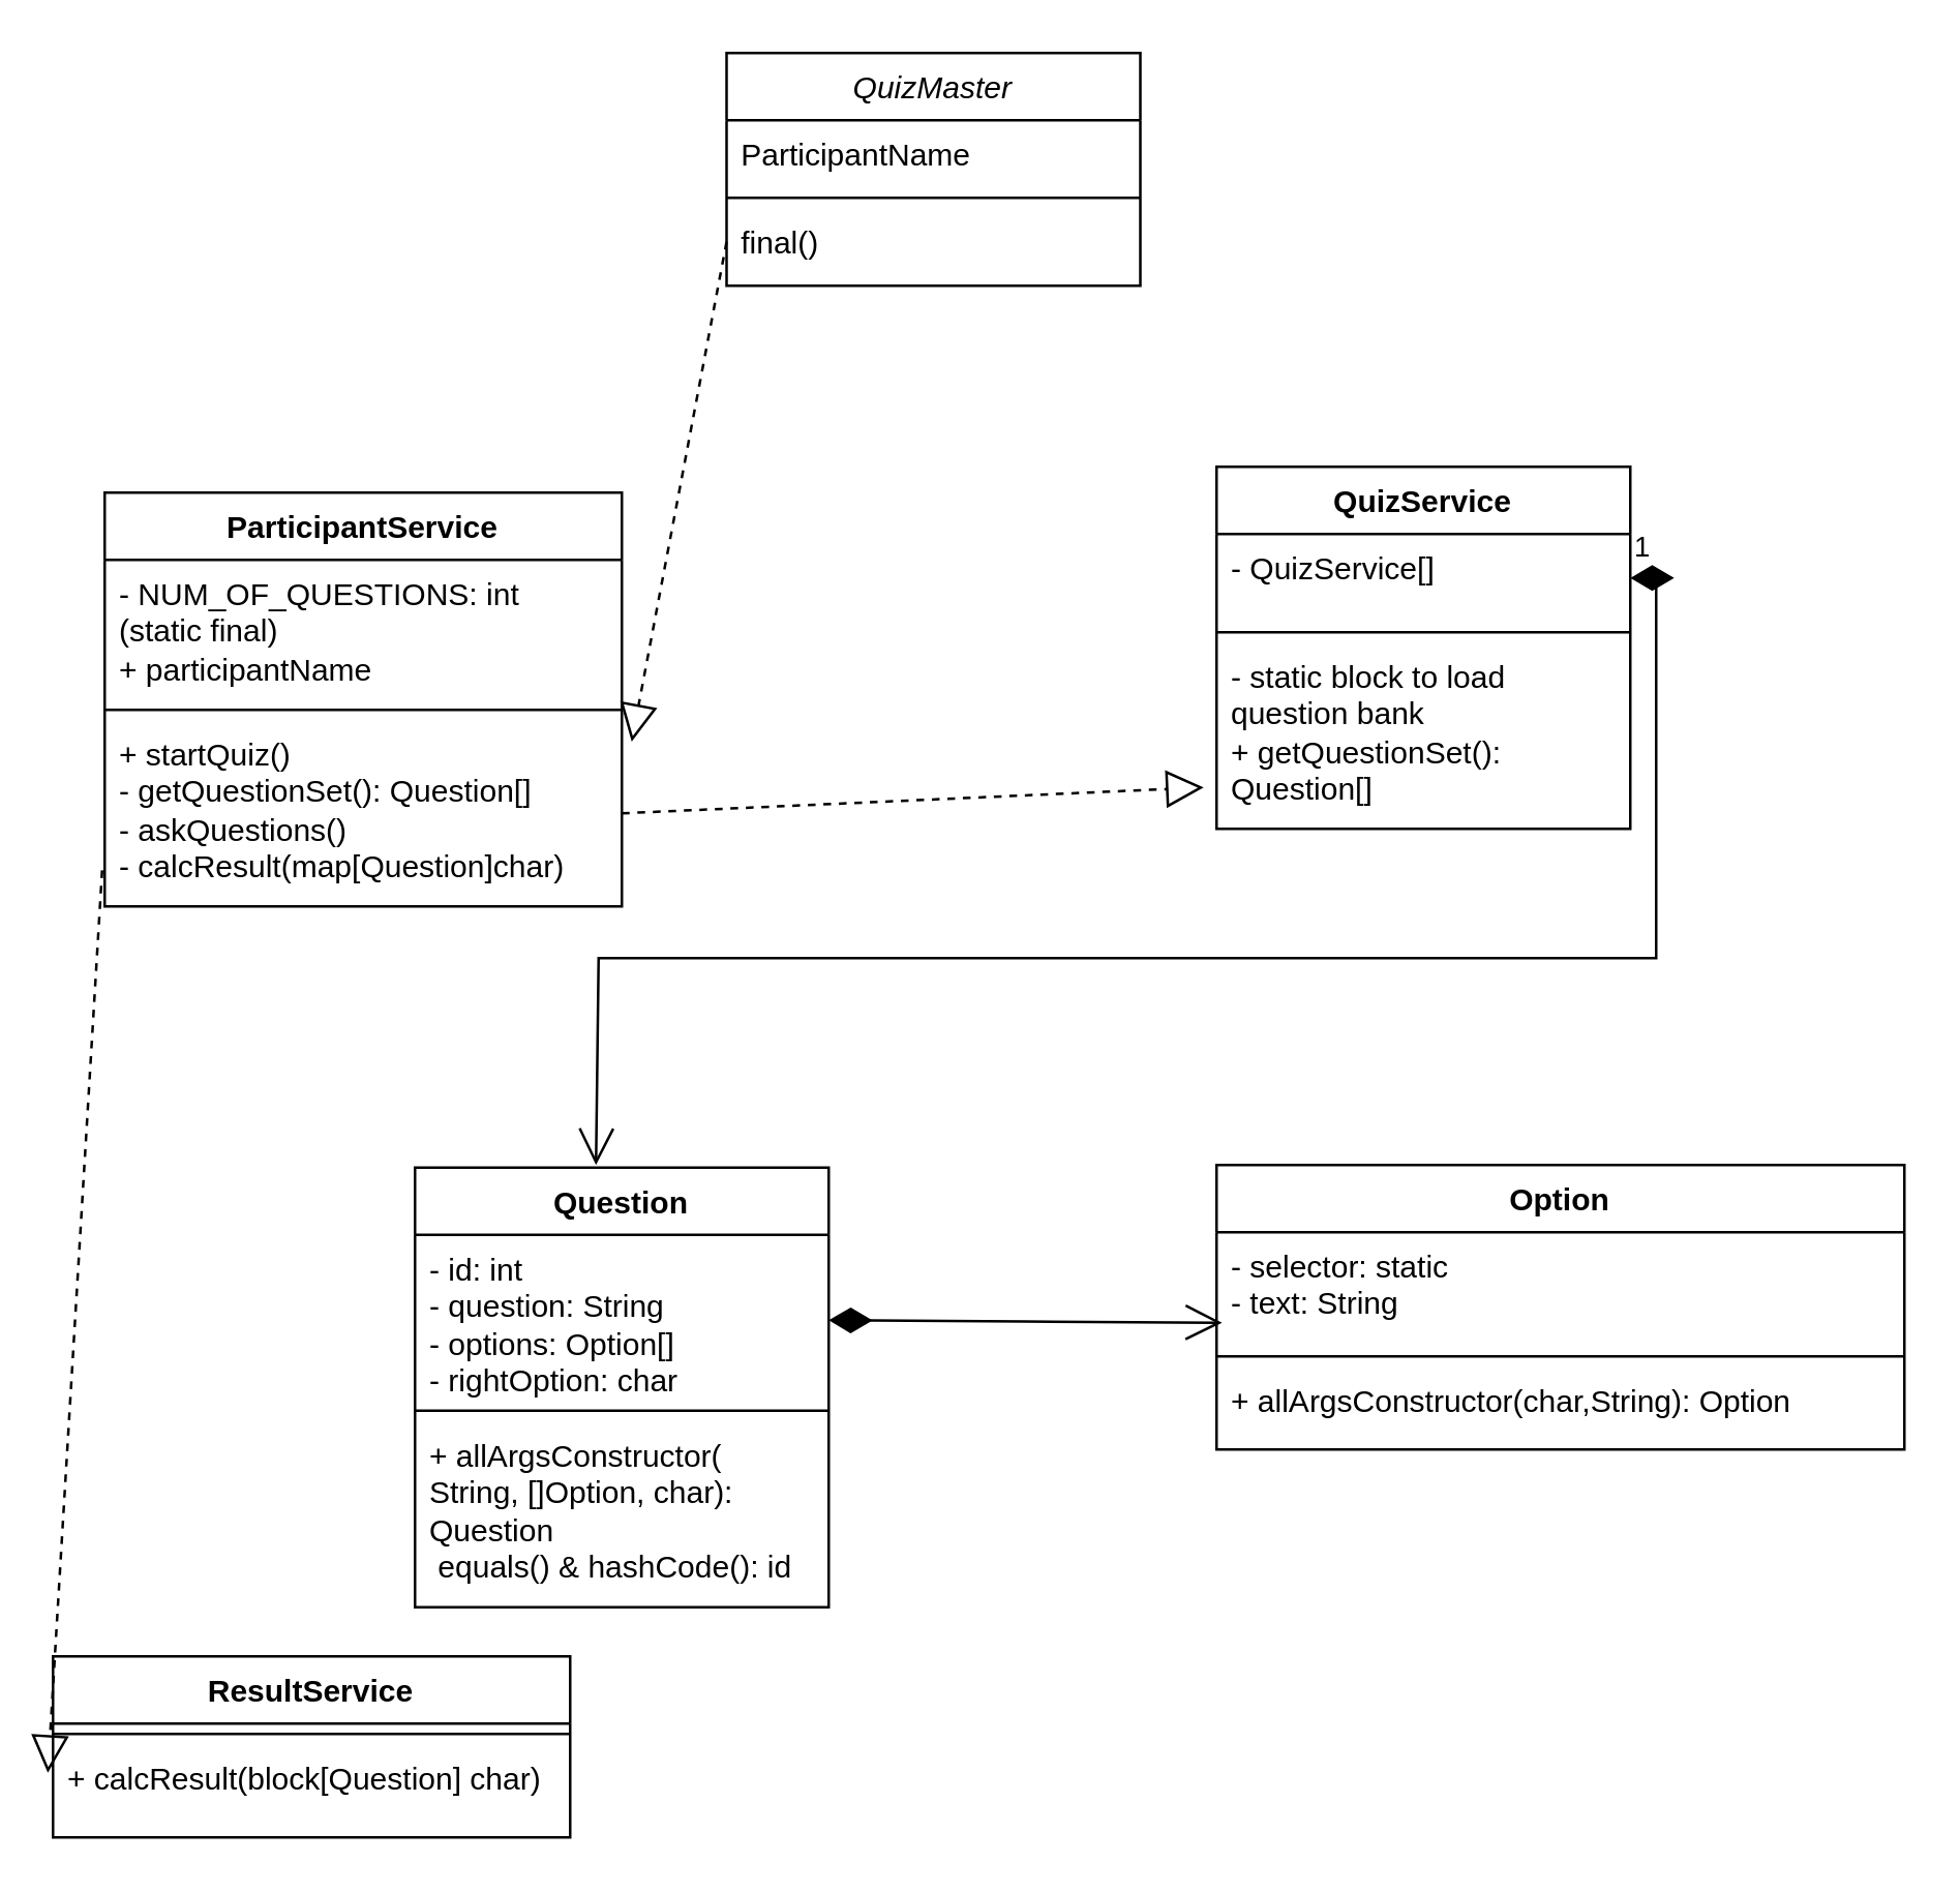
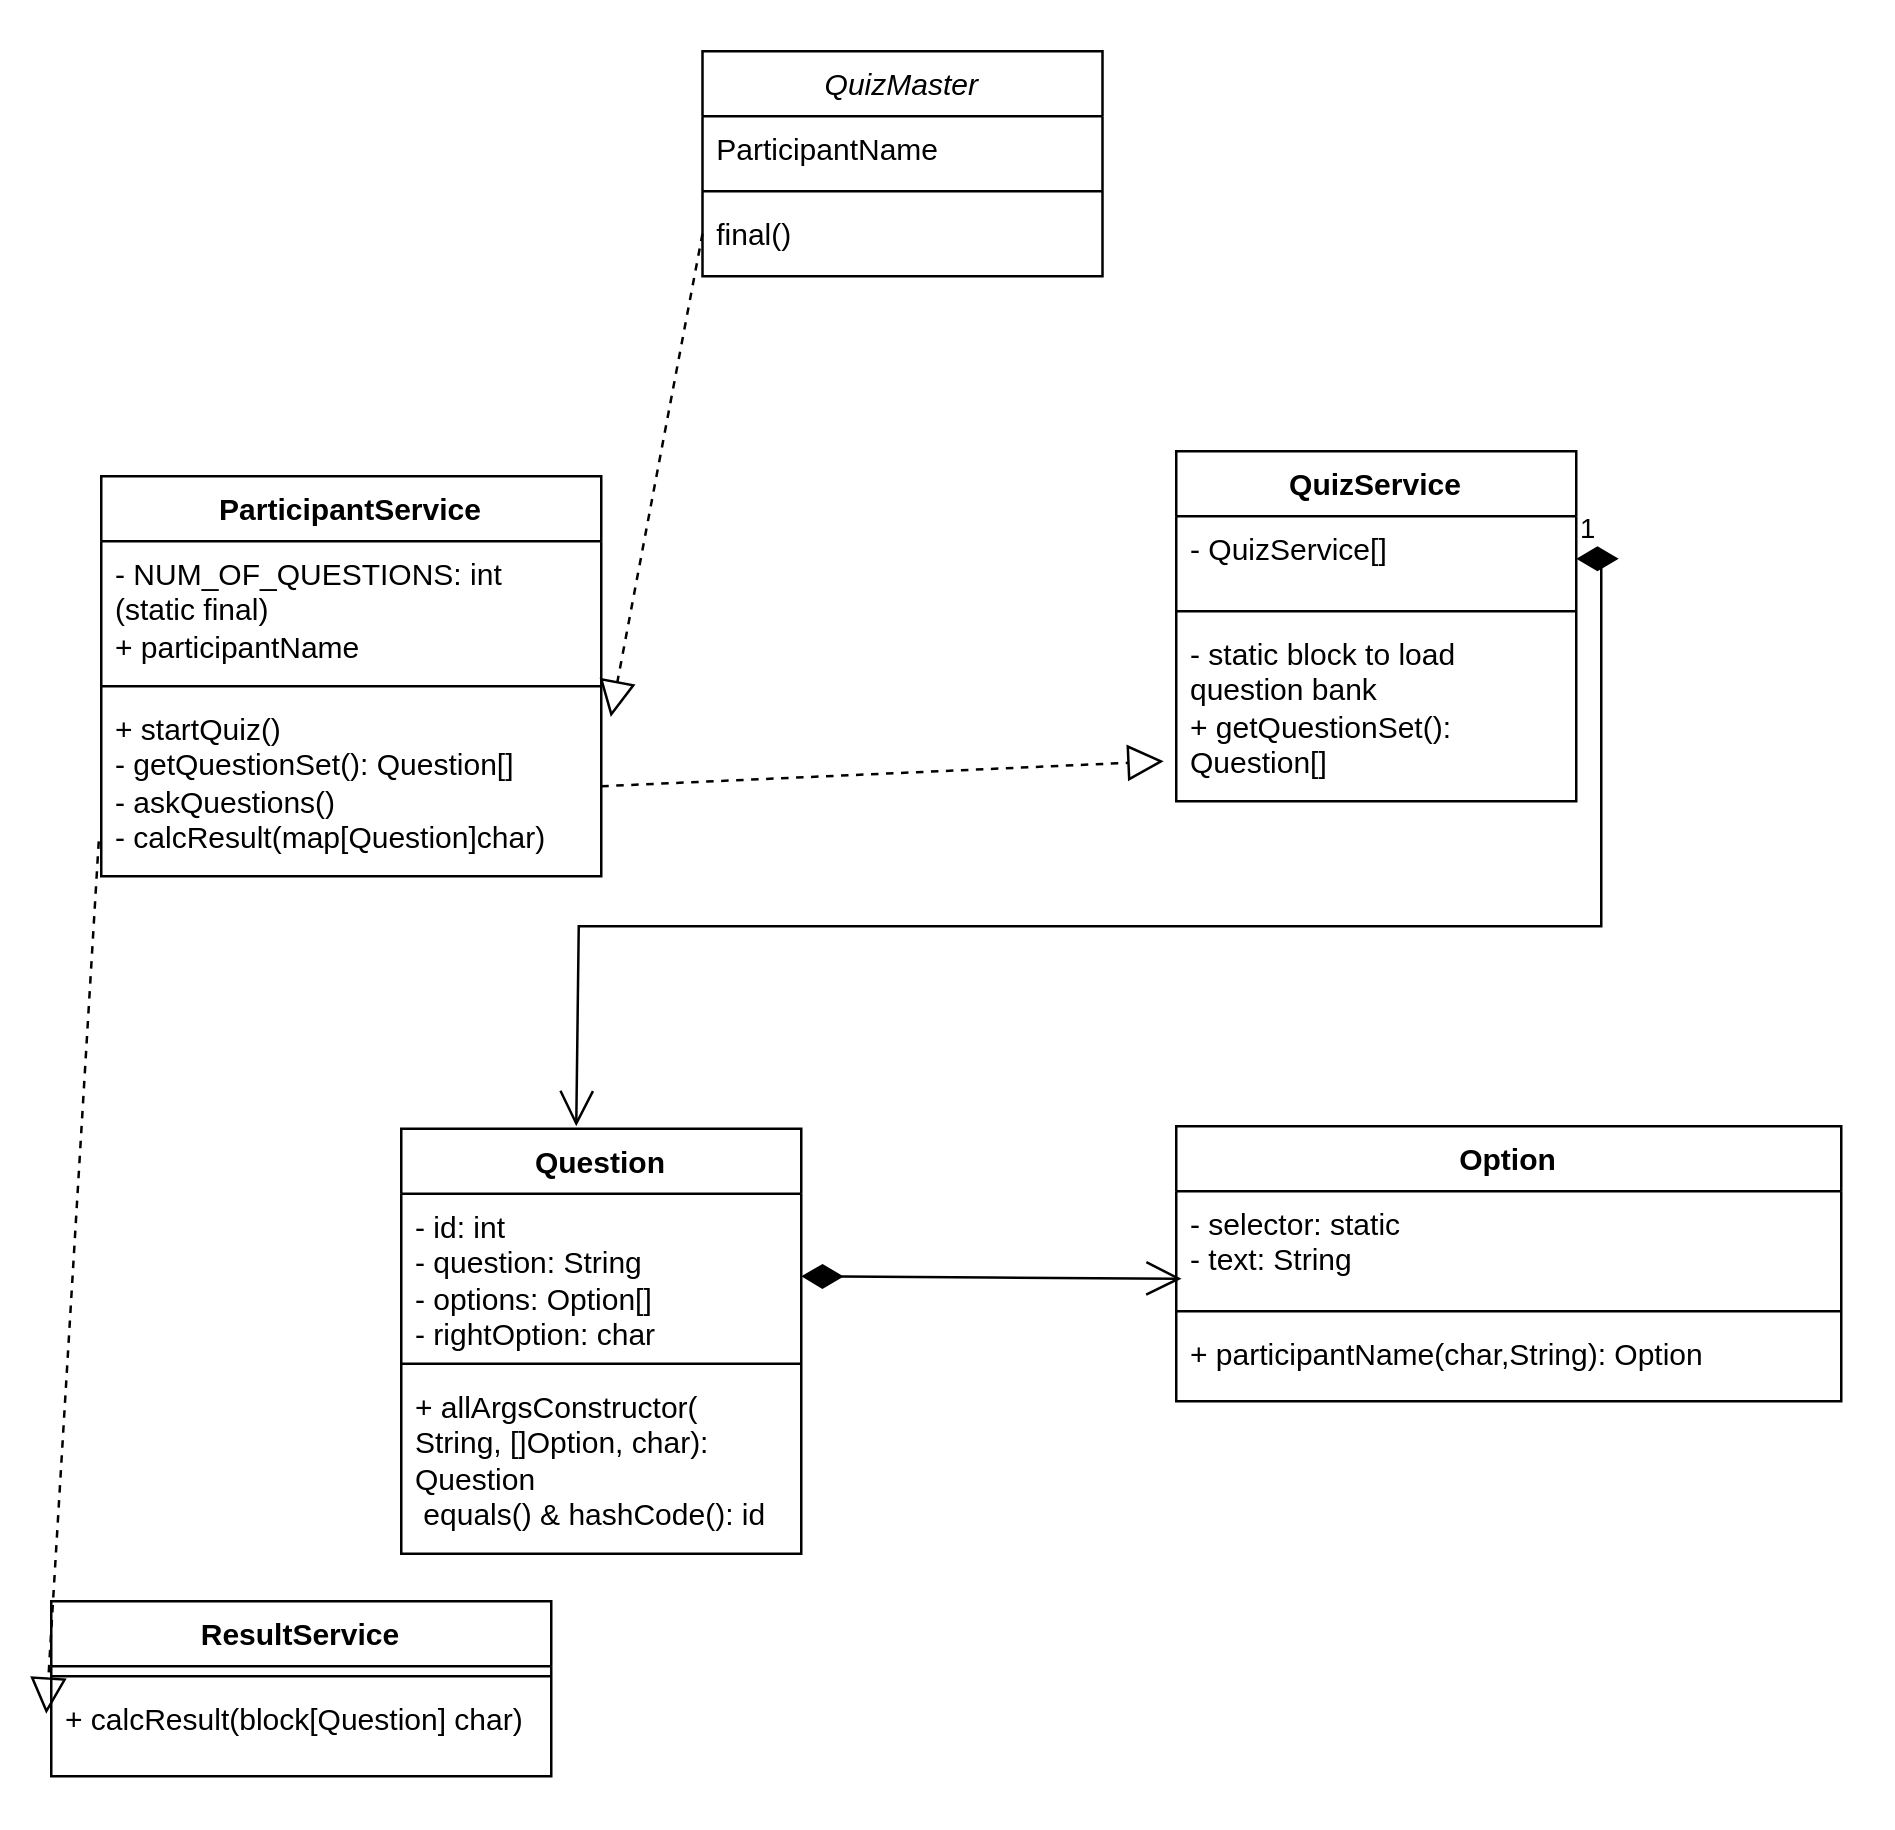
  <mxCell id="0" />
  <mxCell id="1" parent="0" />
  <mxCell id="2" value="QuizMaster" style="swimlane;fontStyle=2;align=center;verticalAlign=top;childLayout=stackLayout;horizontal=1;startSize=26;horizontalStack=0;resizeParent=1;resizeLast=0;collapsible=1;marginBottom=0;rounded=0;shadow=0;strokeWidth=1;" vertex="1" parent="1"><mxGeometry x="280.5" y="20" width="160" height="90" as="geometry"><mxRectangle x="230" y="140" width="160" height="26" as="alternateBounds" /></mxGeometry></mxCell>
  <mxCell id="3" value="ParticipantName" style="text;align=left;verticalAlign=top;spacingLeft=4;spacingRight=4;overflow=hidden;rotatable=0;points=[[0,0.5],[1,0.5]];portConstraint=eastwest;" vertex="1" parent="2"><mxGeometry y="26" width="160" height="26" as="geometry" /></mxCell>
  <mxCell id="4" value="" style="line;html=1;strokeWidth=1;align=left;verticalAlign=middle;spacingTop=-1;spacingLeft=3;spacingRight=3;rotatable=0;labelPosition=right;points=[];portConstraint=eastwest;" vertex="1" parent="2"><mxGeometry y="52" width="160" height="8" as="geometry" /></mxCell>
  <mxCell id="5" value="final()" style="text;align=left;verticalAlign=top;spacingLeft=4;spacingRight=4;overflow=hidden;rotatable=0;points=[[0,0.5],[1,0.5]];portConstraint=eastwest;" vertex="1" parent="2"><mxGeometry y="60" width="160" height="26" as="geometry" /></mxCell>
  <mxCell id="6" value="Question" style="swimlane;fontStyle=1;align=center;verticalAlign=top;childLayout=stackLayout;horizontal=1;startSize=26;horizontalStack=0;resizeParent=1;resizeParentMax=0;resizeLast=0;collapsible=1;marginBottom=0;whiteSpace=wrap;html=1;" vertex="1" parent="1"><mxGeometry x="160" y="451" width="160" height="170" as="geometry" /></mxCell>
  <mxCell id="7" value="&lt;div&gt;- id: int&lt;/div&gt;- question: String&lt;div&gt;- options: Option[]&lt;/div&gt;&lt;div&gt;&lt;span style=&quot;background-color: initial;&quot;&gt;- rightOption: char&lt;/span&gt;&lt;br&gt;&lt;/div&gt;" style="text;strokeColor=none;fillColor=none;align=left;verticalAlign=top;spacingLeft=4;spacingRight=4;overflow=hidden;rotatable=0;points=[[0,0.5],[1,0.5]];portConstraint=eastwest;whiteSpace=wrap;html=1;" vertex="1" parent="6"><mxGeometry y="26" width="160" height="64" as="geometry" /></mxCell>
  <mxCell id="8" value="" style="line;strokeWidth=1;fillColor=none;align=left;verticalAlign=middle;spacingTop=-1;spacingLeft=3;spacingRight=3;rotatable=0;labelPosition=right;points=[];portConstraint=eastwest;strokeColor=inherit;" vertex="1" parent="6"><mxGeometry y="90" width="160" height="8" as="geometry" /></mxCell>
  <mxCell id="9" value="+ allArgsConstructor(&lt;br&gt;String, []Option, char): Question&lt;div&gt;&amp;nbsp;equals() &amp;amp; hashCode(): id&lt;/div&gt;" style="text;strokeColor=none;fillColor=none;align=left;verticalAlign=top;spacingLeft=4;spacingRight=4;overflow=hidden;rotatable=0;points=[[0,0.5],[1,0.5]];portConstraint=eastwest;whiteSpace=wrap;html=1;" vertex="1" parent="6"><mxGeometry y="98" width="160" height="72" as="geometry" /></mxCell>
  <mxCell id="10" value="Option" style="swimlane;fontStyle=1;align=center;verticalAlign=top;childLayout=stackLayout;horizontal=1;startSize=26;horizontalStack=0;resizeParent=1;resizeParentMax=0;resizeLast=0;collapsible=1;marginBottom=0;whiteSpace=wrap;html=1;" vertex="1" parent="1"><mxGeometry x="470" y="450" width="266" height="110" as="geometry" /></mxCell>
  <mxCell id="11" value="- selector: static&lt;div&gt;- text: String&lt;/div&gt;" style="text;strokeColor=none;fillColor=none;align=left;verticalAlign=top;spacingLeft=4;spacingRight=4;overflow=hidden;rotatable=0;points=[[0,0.5],[1,0.5]];portConstraint=eastwest;whiteSpace=wrap;html=1;" vertex="1" parent="10"><mxGeometry y="26" width="266" height="44" as="geometry" /></mxCell>
  <mxCell id="12" value="" style="line;strokeWidth=1;fillColor=none;align=left;verticalAlign=middle;spacingTop=-1;spacingLeft=3;spacingRight=3;rotatable=0;labelPosition=right;points=[];portConstraint=eastwest;strokeColor=inherit;" vertex="1" parent="10"><mxGeometry y="70" width="266" height="8" as="geometry" /></mxCell>
- <mxCell id="13" value="+ allArgsConstructor(char,String): Option" style="text;strokeColor=none;fillColor=none;align=left;verticalAlign=top;spacingLeft=4;spacingRight=4;overflow=hidden;rotatable=0;points=[[0,0.5],[1,0.5]];portConstraint=eastwest;whiteSpace=wrap;html=1;" vertex="1" parent="10"><mxGeometry y="78" width="266" height="32" as="geometry" /></mxCell>
+ <mxCell id="13" value="+ participantName(char,String): Option" style="text;strokeColor=none;fillColor=none;align=left;verticalAlign=top;spacingLeft=4;spacingRight=4;overflow=hidden;rotatable=0;points=[[0,0.5],[1,0.5]];portConstraint=eastwest;whiteSpace=wrap;html=1;" vertex="1" parent="10"><mxGeometry y="78" width="266" height="32" as="geometry" /></mxCell>
  <mxCell id="14" value="" style="endArrow=open;html=1;endSize=12;startArrow=diamondThin;startSize=14;startFill=1;edgeStyle=orthogonalEdgeStyle;align=left;verticalAlign=bottom;rounded=0;entryX=0.008;entryY=0.795;entryDx=0;entryDy=0;entryPerimeter=0;" edge="1" parent="1" target="11"><mxGeometry x="-1" y="3" relative="1" as="geometry"><mxPoint x="320" y="510" as="sourcePoint" /><mxPoint x="460" y="510" as="targetPoint" /></mxGeometry></mxCell>
  <mxCell id="15" value="ParticipantService" style="swimlane;fontStyle=1;align=center;verticalAlign=top;childLayout=stackLayout;horizontal=1;startSize=26;horizontalStack=0;resizeParent=1;resizeParentMax=0;resizeLast=0;collapsible=1;marginBottom=0;whiteSpace=wrap;html=1;" vertex="1" parent="1"><mxGeometry x="40" y="190" width="200" height="160" as="geometry" /></mxCell>
  <mxCell id="16" value="- NUM_OF_QUESTIONS: int (static final)&lt;br&gt;+ participantName" style="text;strokeColor=none;fillColor=none;align=left;verticalAlign=top;spacingLeft=4;spacingRight=4;overflow=hidden;rotatable=0;points=[[0,0.5],[1,0.5]];portConstraint=eastwest;whiteSpace=wrap;html=1;" vertex="1" parent="15"><mxGeometry y="26" width="200" height="54" as="geometry" /></mxCell>
  <mxCell id="17" value="" style="line;strokeWidth=1;fillColor=none;align=left;verticalAlign=middle;spacingTop=-1;spacingLeft=3;spacingRight=3;rotatable=0;labelPosition=right;points=[];portConstraint=eastwest;strokeColor=inherit;" vertex="1" parent="15"><mxGeometry y="80" width="200" height="8" as="geometry" /></mxCell>
  <mxCell id="18" value="+ startQuiz()&lt;br&gt;- getQuestionSet(): Question[]&lt;div&gt;- askQuestions()&lt;/div&gt;&lt;div&gt;- calcResult(map[Question]char)&lt;/div&gt;" style="text;strokeColor=none;fillColor=none;align=left;verticalAlign=top;spacingLeft=4;spacingRight=4;overflow=hidden;rotatable=0;points=[[0,0.5],[1,0.5]];portConstraint=eastwest;whiteSpace=wrap;html=1;" vertex="1" parent="15"><mxGeometry y="88" width="200" height="72" as="geometry" /></mxCell>
  <mxCell id="19" value="QuizService" style="swimlane;fontStyle=1;align=center;verticalAlign=top;childLayout=stackLayout;horizontal=1;startSize=26;horizontalStack=0;resizeParent=1;resizeParentMax=0;resizeLast=0;collapsible=1;marginBottom=0;whiteSpace=wrap;html=1;" vertex="1" parent="1"><mxGeometry x="470" y="180" width="160" height="140" as="geometry" /></mxCell>
  <mxCell id="20" value="&lt;div&gt;- QuizService[]&lt;/div&gt;" style="text;strokeColor=none;fillColor=none;align=left;verticalAlign=top;spacingLeft=4;spacingRight=4;overflow=hidden;rotatable=0;points=[[0,0.5],[1,0.5]];portConstraint=eastwest;whiteSpace=wrap;html=1;" vertex="1" parent="19"><mxGeometry y="26" width="160" height="34" as="geometry" /></mxCell>
  <mxCell id="21" value="" style="line;strokeWidth=1;fillColor=none;align=left;verticalAlign=middle;spacingTop=-1;spacingLeft=3;spacingRight=3;rotatable=0;labelPosition=right;points=[];portConstraint=eastwest;strokeColor=inherit;" vertex="1" parent="19"><mxGeometry y="60" width="160" height="8" as="geometry" /></mxCell>
  <mxCell id="22" value="- static block to load question bank&lt;div&gt;+&amp;nbsp;&lt;span style=&quot;background-color: initial;&quot;&gt;getQuestionSet(): Question[]&lt;/span&gt;&lt;/div&gt;&lt;div&gt;&lt;br&gt;&lt;/div&gt;" style="text;strokeColor=none;fillColor=none;align=left;verticalAlign=top;spacingLeft=4;spacingRight=4;overflow=hidden;rotatable=0;points=[[0,0.5],[1,0.5]];portConstraint=eastwest;whiteSpace=wrap;html=1;" vertex="1" parent="19"><mxGeometry y="68" width="160" height="72" as="geometry" /></mxCell>
  <mxCell id="23" value="1" style="endArrow=open;html=1;endSize=12;startArrow=diamondThin;startSize=14;startFill=1;edgeStyle=orthogonalEdgeStyle;align=left;verticalAlign=bottom;rounded=0;exitX=1;exitY=0.5;exitDx=0;exitDy=0;" edge="1" parent="1" source="20"><mxGeometry x="-1" y="3" relative="1" as="geometry"><mxPoint x="310" y="390" as="sourcePoint" /><mxPoint x="230" y="450" as="targetPoint" /><Array as="points"><mxPoint x="640" y="223" /><mxPoint x="640" y="370" /><mxPoint x="231" y="370" /></Array></mxGeometry></mxCell>
  <mxCell id="24" value="" style="endArrow=block;dashed=1;endFill=0;endSize=12;html=1;rounded=0;exitX=1;exitY=0.5;exitDx=0;exitDy=0;" edge="1" parent="1" source="18"><mxGeometry width="160" relative="1" as="geometry"><mxPoint x="310" y="390" as="sourcePoint" /><mxPoint x="465" y="304" as="targetPoint" /></mxGeometry></mxCell>
  <mxCell id="25" value="" style="endArrow=block;dashed=1;endFill=0;endSize=12;html=1;rounded=0;exitX=0;exitY=0.5;exitDx=0;exitDy=0;entryX=1.019;entryY=0.115;entryDx=0;entryDy=0;entryPerimeter=0;" edge="1" parent="1" source="5" target="18"><mxGeometry width="160" relative="1" as="geometry"><mxPoint x="252" y="302" as="sourcePoint" /><mxPoint x="475" y="314" as="targetPoint" /></mxGeometry></mxCell>
  <mxCell id="26" value="ResultService" style="swimlane;fontStyle=1;align=center;verticalAlign=top;childLayout=stackLayout;horizontal=1;startSize=26;horizontalStack=0;resizeParent=1;resizeParentMax=0;resizeLast=0;collapsible=1;marginBottom=0;whiteSpace=wrap;html=1;" vertex="1" parent="1"><mxGeometry x="20" y="640" width="200" height="70" as="geometry" /></mxCell>
  <mxCell id="27" value="" style="line;strokeWidth=1;fillColor=none;align=left;verticalAlign=middle;spacingTop=-1;spacingLeft=3;spacingRight=3;rotatable=0;labelPosition=right;points=[];portConstraint=eastwest;strokeColor=inherit;" vertex="1" parent="26"><mxGeometry y="26" width="200" height="8" as="geometry" /></mxCell>
  <mxCell id="28" value="&lt;div&gt;+&amp;nbsp;&lt;span style=&quot;background-color: initial;&quot;&gt;calcResult(block[Question] char)&lt;/span&gt;&lt;/div&gt;&lt;div&gt;&lt;br&gt;&lt;/div&gt;" style="text;strokeColor=none;fillColor=none;align=left;verticalAlign=top;spacingLeft=4;spacingRight=4;overflow=hidden;rotatable=0;points=[[0,0.5],[1,0.5]];portConstraint=eastwest;whiteSpace=wrap;html=1;" vertex="1" parent="26"><mxGeometry y="34" width="200" height="36" as="geometry" /></mxCell>
  <mxCell id="29" value="" style="endArrow=block;dashed=1;endFill=0;endSize=12;html=1;rounded=0;exitX=-0.005;exitY=0.806;exitDx=0;exitDy=0;exitPerimeter=0;entryX=-0.01;entryY=0.306;entryDx=0;entryDy=0;entryPerimeter=0;" edge="1" parent="1" source="18" target="28"><mxGeometry width="160" relative="1" as="geometry"><mxPoint x="250" y="324" as="sourcePoint" /><mxPoint x="475" y="314" as="targetPoint" /></mxGeometry></mxCell>
